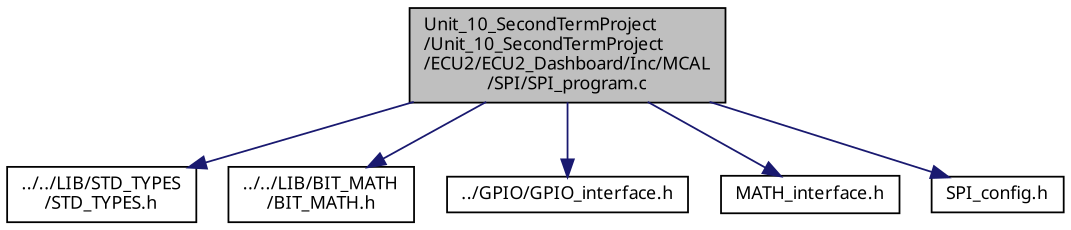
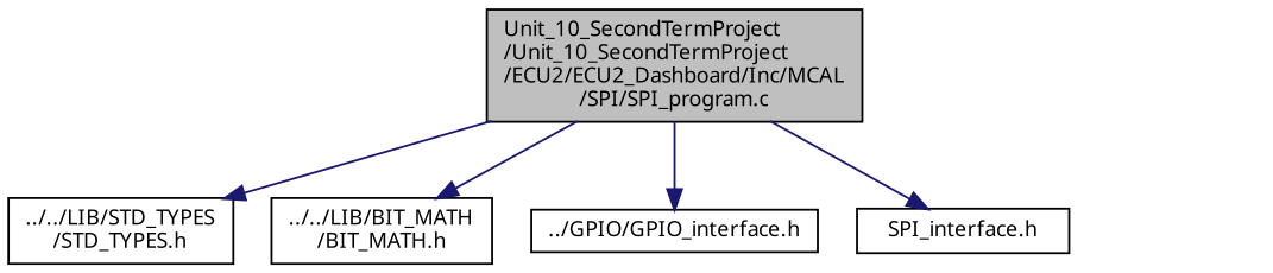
  digraph {
    fontname="Noto Sans"
    node [color=black fillcolor=white fontname="Noto Sans" fontsize=10 shape=record style=filled]
    edge [color=midnightblue fontname="Noto Sans" fontsize=10 labelfontname=Helvetica labelfontsize=10 style=solid]
    n1 [fillcolor=grey75 fontcolor=black height=0.2 label="Unit_10_SecondTermProject\l/Unit_10_SecondTermProject\l/ECU2/ECU2_Dashboard/Inc/MCAL\l/SPI/SPI_program.c" width=0.4]
    n2 [height=0.2 label="../../LIB/STD_TYPES\l/STD_TYPES.h" width=0.4]
    n3 [height=0.2 label="../../LIB/BIT_MATH\l/BIT_MATH.h" width=0.4]
    n4 [height=0.2 label="../GPIO/GPIO_interface.h" width=0.4]
-   n5 [height=0.2 label="MATH_interface.h" width=0.4]
-   n6 [height=0.2 label="SPI_config.h" width=0.4]
+   n5 [height=0.2 label="SPI_interface.h" width=0.4]
    n1 -> n2
    n1 -> n3
    n1 -> n4
    n1 -> n5
-   n1 -> n6
  }
